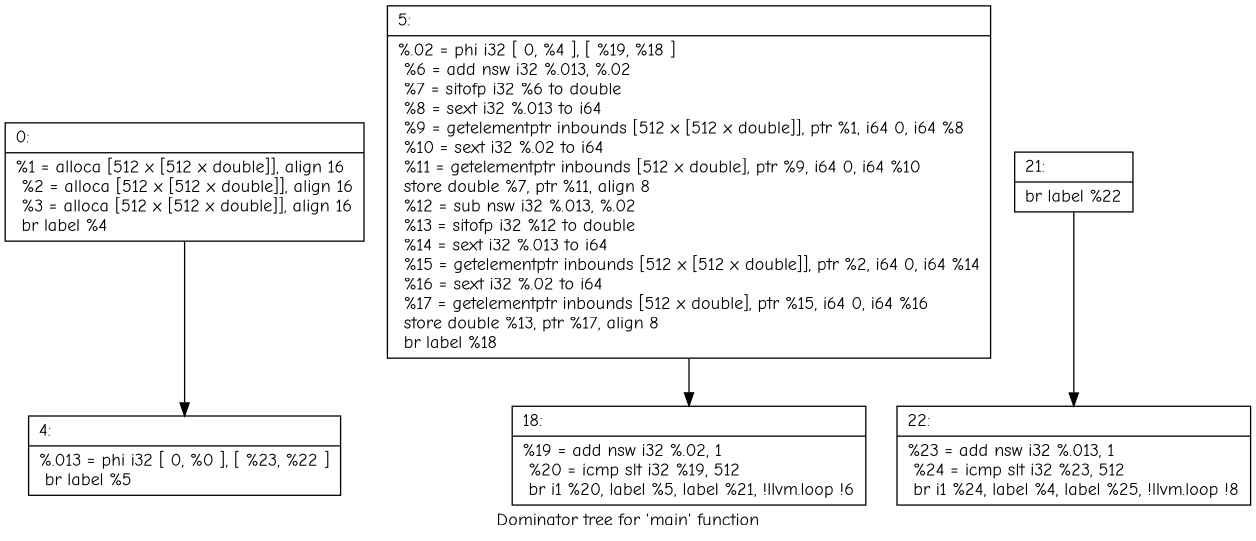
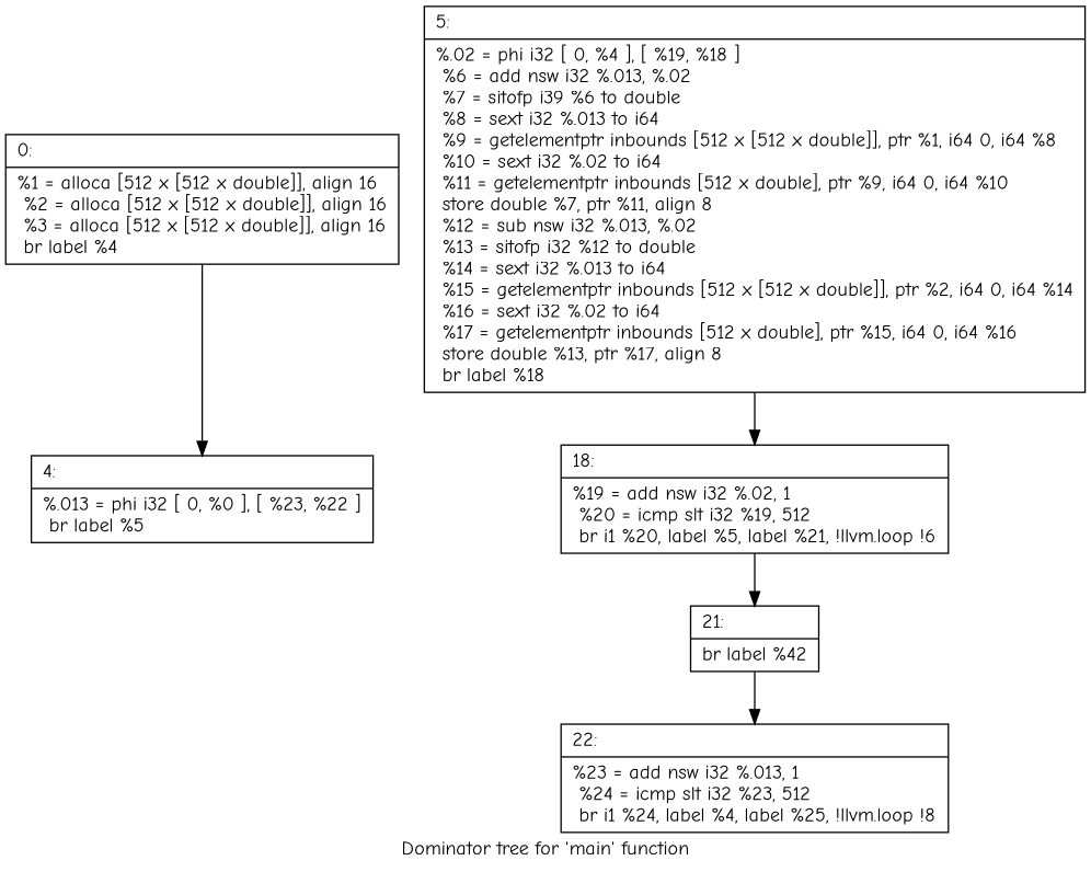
  digraph {
    fontname="Comic Neue"
    label="Dominator tree for 'main' function"
    node [fontname="Comic Neue" shape=record]
    edge [fontname="Comic Neue"]
    n1 [label="{0:\l|  %1 = alloca [512 x [512 x double]], align 16\l  %2 = alloca [512 x [512 x double]], align 16\l  %3 = alloca [512 x [512 x double]], align 16\l  br label %4\l}"]
    n2 [label="{4:\l|  %.013 = phi i32 [ 0, %0 ], [ %23, %22 ]\l  br label %5\l}"]
-   n3 [label="{5:\l|  %.02 = phi i32 [ 0, %4 ], [ %19, %18 ]\l  %6 = add nsw i32 %.013, %.02\l  %7 = sitofp i32 %6 to double\l  %8 = sext i32 %.013 to i64\l  %9 = getelementptr inbounds [512 x [512 x double]], ptr %1, i64 0, i64 %8\l  %10 = sext i32 %.02 to i64\l  %11 = getelementptr inbounds [512 x double], ptr %9, i64 0, i64 %10\l  store double %7, ptr %11, align 8\l  %12 = sub nsw i32 %.013, %.02\l  %13 = sitofp i32 %12 to double\l  %14 = sext i32 %.013 to i64\l  %15 = getelementptr inbounds [512 x [512 x double]], ptr %2, i64 0, i64 %14\l  %16 = sext i32 %.02 to i64\l  %17 = getelementptr inbounds [512 x double], ptr %15, i64 0, i64 %16\l  store double %13, ptr %17, align 8\l  br label %18\l}"]
+   n3 [label="{5:\l|  %.02 = phi i32 [ 0, %4 ], [ %19, %18 ]\l  %6 = add nsw i32 %.013, %.02\l  %7 = sitofp i39 %6 to double\l  %8 = sext i32 %.013 to i64\l  %9 = getelementptr inbounds [512 x [512 x double]], ptr %1, i64 0, i64 %8\l  %10 = sext i32 %.02 to i64\l  %11 = getelementptr inbounds [512 x double], ptr %9, i64 0, i64 %10\l  store double %7, ptr %11, align 8\l  %12 = sub nsw i32 %.013, %.02\l  %13 = sitofp i32 %12 to double\l  %14 = sext i32 %.013 to i64\l  %15 = getelementptr inbounds [512 x [512 x double]], ptr %2, i64 0, i64 %14\l  %16 = sext i32 %.02 to i64\l  %17 = getelementptr inbounds [512 x double], ptr %15, i64 0, i64 %16\l  store double %13, ptr %17, align 8\l  br label %18\l}"]
    n4 [label="{18:\l|  %19 = add nsw i32 %.02, 1\l  %20 = icmp slt i32 %19, 512\l  br i1 %20, label %5, label %21, !llvm.loop !6\l}"]
-   n5 [label="{21:\l|  br label %22\l}"]
+   n5 [label="{21:\l|  br label %42\l}"]
    n6 [label="{22:\l|  %23 = add nsw i32 %.013, 1\l  %24 = icmp slt i32 %23, 512\l  br i1 %24, label %4, label %25, !llvm.loop !8\l}"]
    n1 -> n2
    n3 -> n4
+   n4 -> n5
    n5 -> n6
  }
